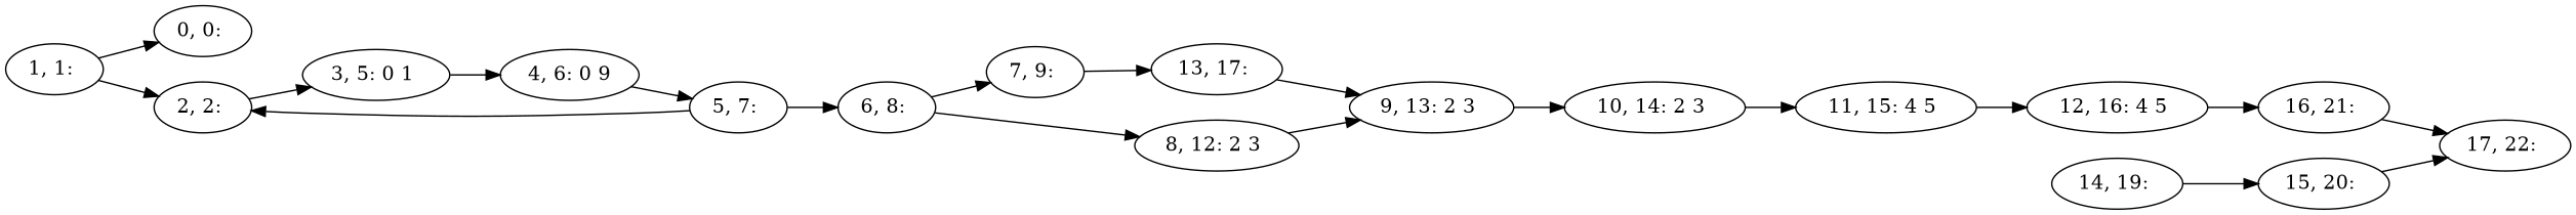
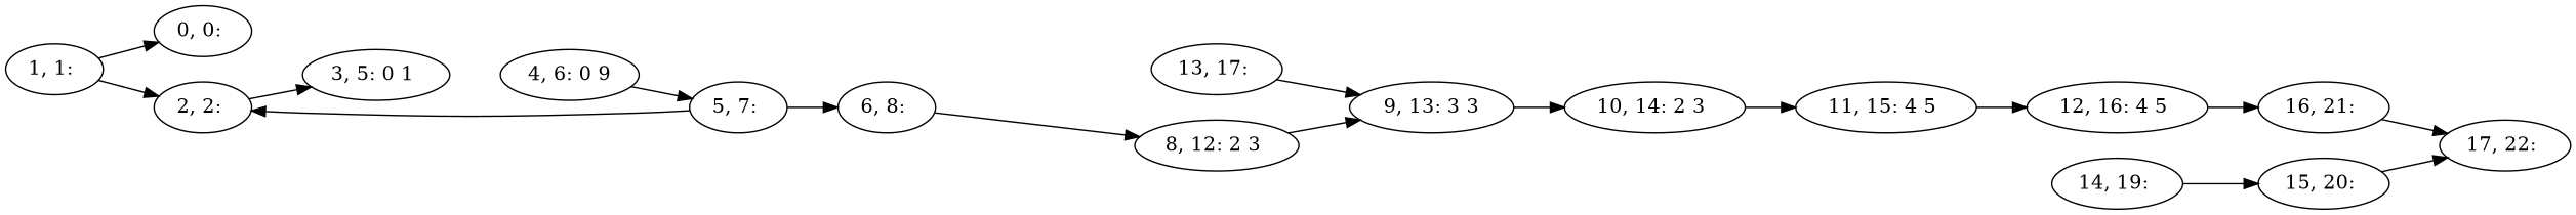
  digraph {
    rankdir=LR
    n1 [label="0, 0: "]
    n2 [label="1, 1: "]
    n3 [label="2, 2: "]
    n4 [label="3, 5: 0 1 "]
    n5 [label="4, 6: 0 9"]
    n6 [label="5, 7: "]
    n7 [label="6, 8: "]
-   n8 [label="7, 9: "]
    n9 [label="8, 12: 2 3 "]
    n10 [label="13, 17: "]
-   n11 [label="9, 13: 2 3 "]
+   n11 [label="9, 13: 3 3"]
    n12 [label="10, 14: 2 3 "]
    n13 [label="11, 15: 4 5 "]
    n14 [label="12, 16: 4 5 "]
    n15 [label="16, 21: "]
    n16 [label="17, 22: "]
    n17 [label="14, 19: "]
    n18 [label="15, 20: "]
    n2 -> n1
    n2 -> n3
    n3 -> n4
-   n4 -> n5
    n5 -> n6
    n6 -> n3
    n6 -> n7
-   n7 -> n8
    n7 -> n9
-   n8 -> n10
    n9 -> n11
    n10 -> n11
    n11 -> n12
    n12 -> n13
    n13 -> n14
    n14 -> n15
    n15 -> n16
    n17 -> n18
    n18 -> n16
  }
